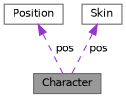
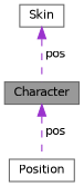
  digraph {
    node [color=gray40 fillcolor=white fontname=Helvetica fontsize=10 shape=box style=filled]
    edge [color=darkorchid3 dir=back fontname=Helvetica fontsize=10 labelfontname=Helvetica labelfontsize=10 style=dashed]
    n1 [fillcolor=grey60 fontcolor=black height=0.2 label=Character width=0.4]
    n2 [height=0.2 label=Position width=0.4]
    n3 [height=0.2 label=Skin width=0.4]
-   n2 -> n1 [label=" pos"]
+   n1 -> n2 [label=" pos"]
    n3 -> n1 [label=" pos"]
  }
